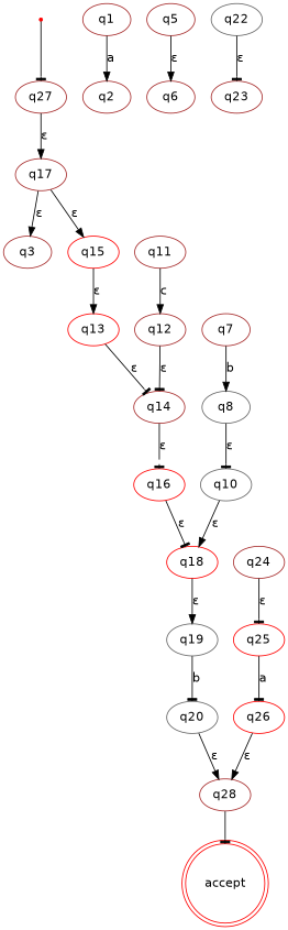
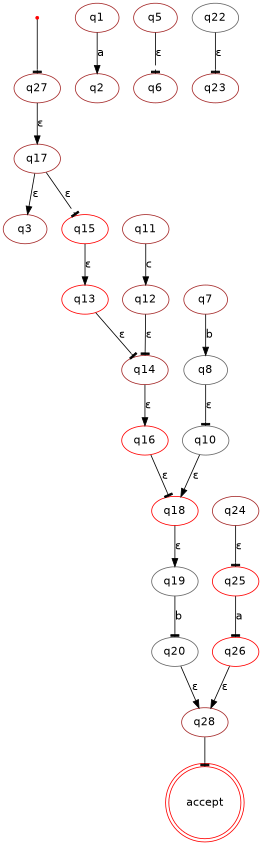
  digraph {
    fontname="DejaVu Sans"
    rankdir=TB
    node [color=brown fontname="DejaVu Sans"]
    edge [arrowhead=normal fontname="DejaVu Sans"]
    start [color=red shape=point]
    q27
    q17
    accept [color=red shape=doublecircle]
    q3
    q15 [color=red]
    q28
    q1
    q2
    q5
    q6
    q8 [color=gray40]
    q7
    q10 [color=gray40]
    q18 [color=red]
    q19 [color=gray40]
    q11
    q12
    q14
    q16 [color=red]
    q13 [color=red]
    q20 [color=gray40]
    q22 [color=gray40]
    q23
    q25 [color=red]
    q24
    q26 [color=red]
    start -> q27 [arrowhead=tee]
    q27 -> q17 [label="ε"]
    q17 -> q3 [label="ε"]
-   q17 -> q15 [label="ε"]
+   q17 -> q15 [arrowhead=tee label="ε"]
    q15 -> q13 [label="ε"]
    q28 -> accept [arrowhead=tee]
    q1 -> q2 [label=a]
-   q5 -> q6 [label="ε"]
+   q5 -> q6 [arrowhead=tee label="ε"]
    q8 -> q10 [arrowhead=tee label="ε"]
    q7 -> q8 [label=b]
    q10 -> q18 [label="ε"]
    q18 -> q19 [label="ε"]
    q19 -> q20 [arrowhead=tee label=b]
    q11 -> q12 [label=c]
    q12 -> q14 [arrowhead=tee label="ε"]
-   q14 -> q16 [arrowhead=tee label="ε"]
+   q14 -> q16 [label="ε"]
    q16 -> q18 [arrowhead=tee label="ε"]
    q13 -> q14 [arrowhead=tee label="ε"]
    q20 -> q28 [label="ε"]
    q22 -> q23 [arrowhead=tee label="ε"]
    q25 -> q26 [arrowhead=tee label=a]
    q24 -> q25 [arrowhead=tee label="ε"]
    q26 -> q28 [label="ε"]
  }
